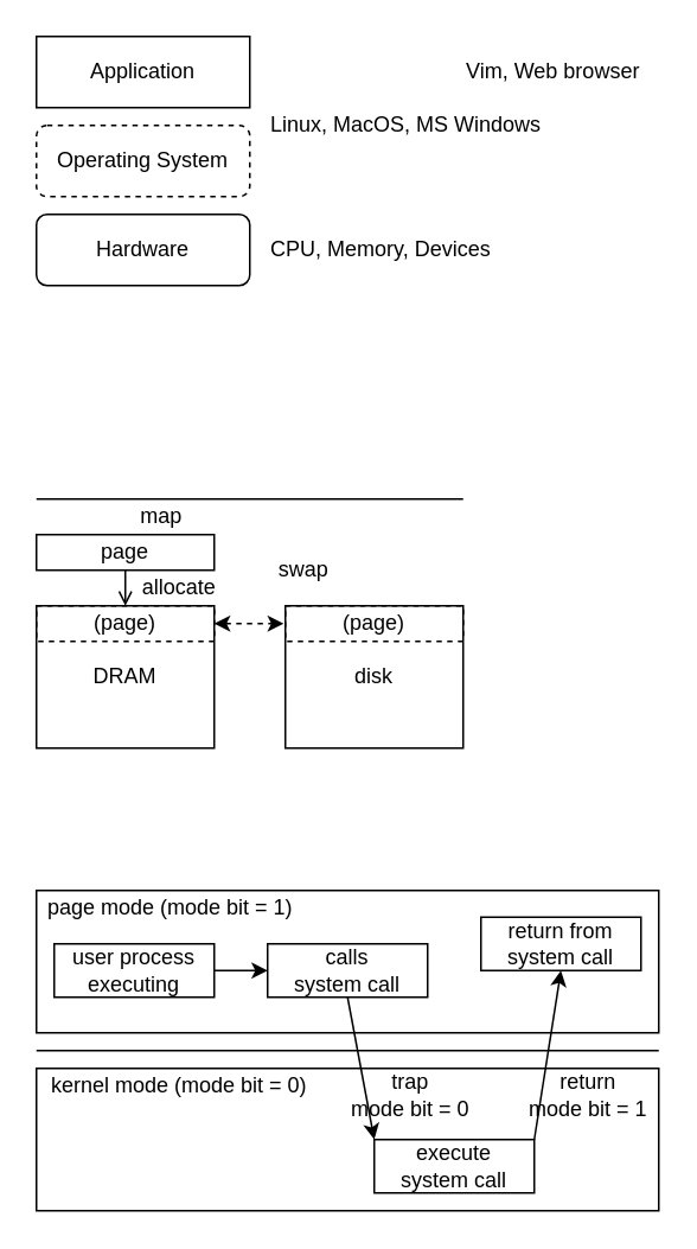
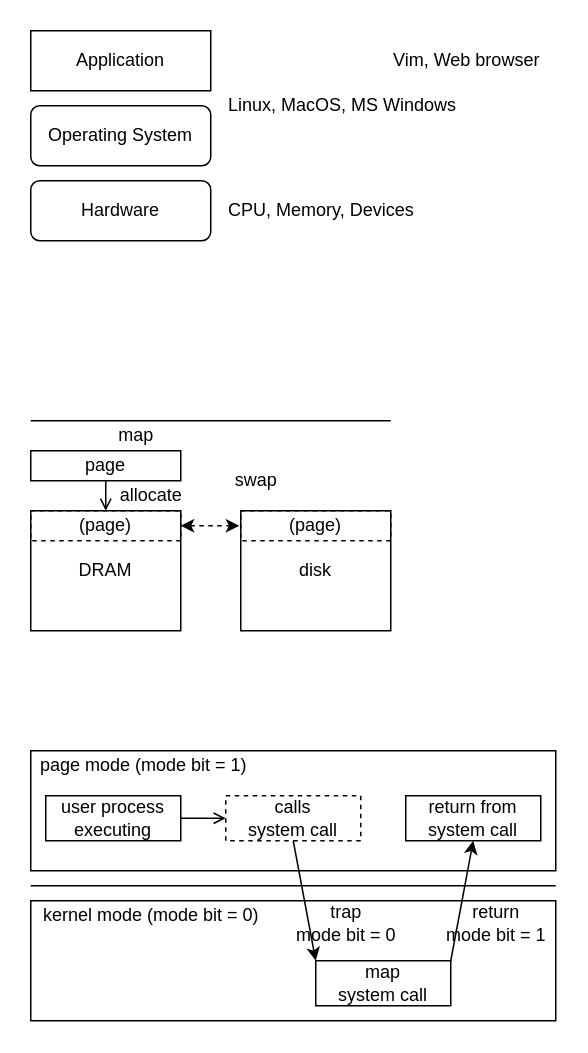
  <mxCell id="0" />
  <mxCell id="1" parent="0" />
- <mxCell id="2" value="Operating System" style="rounded=1;whiteSpace=wrap;html=1;fillColor=none;dashed=1;" parent="1" vertex="1"><mxGeometry x="20" y="70" width="120" height="40" as="geometry" /></mxCell>
+ <mxCell id="2" value="Operating System" style="rounded=1;whiteSpace=wrap;html=1;fillColor=none;" parent="1" vertex="1"><mxGeometry x="20" y="70" width="120" height="40" as="geometry" /></mxCell>
  <mxCell id="3" value="Hardware" style="rounded=1;whiteSpace=wrap;html=1;fillColor=none;" parent="1" vertex="1"><mxGeometry x="20" y="120" width="120" height="40" as="geometry" /></mxCell>
  <mxCell id="4" value="Application" style="whiteSpace=wrap;html=1;fillColor=none;rounded=0;" parent="1" vertex="1"><mxGeometry x="20" y="20" width="120" height="40" as="geometry" /></mxCell>
  <mxCell id="5" value="CPU, Memory, Devices" style="text;html=1;align=left;verticalAlign=middle;resizable=0;points=[];autosize=1;strokeColor=none;fillColor=none;" parent="1" vertex="1"><mxGeometry x="150" y="130" width="140" height="20" as="geometry" /></mxCell>
  <mxCell id="6" value="Linux, MacOS, MS Windows" style="text;html=1;align=left;verticalAlign=middle;resizable=0;points=[];autosize=1;strokeColor=none;fillColor=none;" parent="1" vertex="1"><mxGeometry x="150" y="60" width="170" height="20" as="geometry" /></mxCell>
  <mxCell id="7" value="Vim, Web browser" style="text;html=1;align=left;verticalAlign=middle;resizable=0;points=[];autosize=1;strokeColor=none;fillColor=none;" parent="1" vertex="1"><mxGeometry x="260" y="30" width="110" height="20" as="geometry" /></mxCell>
  <mxCell id="8" value="DRAM" style="rounded=0;whiteSpace=wrap;html=1;fillColor=none;" vertex="1" parent="1"><mxGeometry x="20" y="340" width="100" height="80" as="geometry" /></mxCell>
  <mxCell id="9" style="edgeStyle=orthogonalEdgeStyle;rounded=0;orthogonalLoop=1;jettySize=auto;html=1;exitX=0.5;exitY=1;exitDx=0;exitDy=0;entryX=0.5;entryY=0;entryDx=0;entryDy=0;startArrow=none;startFill=0;endArrow=open;" edge="1" parent="1" source="10" target="8"><mxGeometry relative="1" as="geometry" /></mxCell>
  <mxCell id="10" value="page" style="rounded=0;whiteSpace=wrap;html=1;fillColor=none;" vertex="1" parent="1"><mxGeometry x="20" y="300" width="100" height="20" as="geometry" /></mxCell>
  <mxCell id="11" value="" style="endArrow=none;html=1;rounded=0;" edge="1" parent="1"><mxGeometry width="50" height="50" relative="1" as="geometry"><mxPoint x="20" y="280" as="sourcePoint" /><mxPoint x="260" y="280" as="targetPoint" /></mxGeometry></mxCell>
  <mxCell id="12" style="edgeStyle=orthogonalEdgeStyle;rounded=0;orthogonalLoop=1;jettySize=auto;html=1;exitX=1;exitY=0.5;exitDx=0;exitDy=0;entryX=-0.01;entryY=0.125;entryDx=0;entryDy=0;entryPerimeter=0;startArrow=classic;startFill=1;dashed=1;" edge="1" parent="1" source="13" target="14"><mxGeometry relative="1" as="geometry" /></mxCell>
  <mxCell id="13" value="(page)" style="rounded=0;whiteSpace=wrap;html=1;fillColor=none;dashed=1;" vertex="1" parent="1"><mxGeometry x="20" y="340" width="100" height="20" as="geometry" /></mxCell>
  <mxCell id="14" value="disk" style="rounded=0;whiteSpace=wrap;html=1;fillColor=none;" vertex="1" parent="1"><mxGeometry x="160" y="340" width="100" height="80" as="geometry" /></mxCell>
  <mxCell id="15" value="swap" style="text;html=1;align=center;verticalAlign=middle;resizable=0;points=[];autosize=1;strokeColor=none;fillColor=none;" vertex="1" parent="1"><mxGeometry x="150" y="310" width="40" height="20" as="geometry" /></mxCell>
  <mxCell id="16" value="map" style="text;html=1;align=center;verticalAlign=middle;resizable=0;points=[];autosize=1;strokeColor=none;fillColor=none;" vertex="1" parent="1"><mxGeometry x="70" y="280" width="40" height="20" as="geometry" /></mxCell>
  <mxCell id="17" value="(page)" style="rounded=0;whiteSpace=wrap;html=1;fillColor=none;dashed=1;" vertex="1" parent="1"><mxGeometry x="160" y="340" width="100" height="20" as="geometry" /></mxCell>
  <mxCell id="18" value="allocate" style="text;html=1;align=center;verticalAlign=middle;resizable=0;points=[];autosize=1;strokeColor=none;fillColor=none;" vertex="1" parent="1"><mxGeometry x="70" y="320" width="60" height="20" as="geometry" /></mxCell>
  <mxCell id="19" value="" style="rounded=0;whiteSpace=wrap;html=1;fillColor=none;" vertex="1" parent="1"><mxGeometry x="20" y="500" width="350" height="80" as="geometry" /></mxCell>
  <mxCell id="20" value="" style="rounded=0;whiteSpace=wrap;html=1;fillColor=none;" vertex="1" parent="1"><mxGeometry x="20" y="600" width="350" height="80" as="geometry" /></mxCell>
  <mxCell id="21" value="" style="endArrow=none;html=1;rounded=0;" edge="1" parent="1"><mxGeometry width="50" height="50" relative="1" as="geometry"><mxPoint x="20" y="590" as="sourcePoint" /><mxPoint x="370" y="590" as="targetPoint" /></mxGeometry></mxCell>
  <mxCell id="22" value="page mode (mode bit = 1)" style="text;html=1;align=center;verticalAlign=middle;resizable=0;points=[];autosize=1;strokeColor=none;fillColor=none;" vertex="1" parent="1"><mxGeometry x="20" y="500" width="150" height="20" as="geometry" /></mxCell>
  <mxCell id="23" value="kernel mode (mode bit = 0)" style="text;html=1;align=center;verticalAlign=middle;resizable=0;points=[];autosize=1;strokeColor=none;fillColor=none;" vertex="1" parent="1"><mxGeometry x="20" y="600" width="160" height="20" as="geometry" /></mxCell>
- <mxCell id="24" style="edgeStyle=none;rounded=0;orthogonalLoop=1;jettySize=auto;html=1;exitX=1;exitY=0.5;exitDx=0;exitDy=0;entryX=0;entryY=0.5;entryDx=0;entryDy=0;startArrow=none;startFill=0;" edge="1" parent="1" source="25" target="27"><mxGeometry relative="1" as="geometry" /></mxCell>
+ <mxCell id="24" style="edgeStyle=none;rounded=0;orthogonalLoop=1;jettySize=auto;html=1;exitX=1;exitY=0.5;exitDx=0;exitDy=0;entryX=0;entryY=0.5;entryDx=0;entryDy=0;startArrow=none;startFill=0;endArrow=open;" edge="1" parent="1" source="25" target="27"><mxGeometry relative="1" as="geometry" /></mxCell>
  <mxCell id="25" value="user process&lt;br&gt;executing" style="rounded=0;whiteSpace=wrap;html=1;fillColor=none;" vertex="1" parent="1"><mxGeometry x="30" y="530" width="90" height="30" as="geometry" /></mxCell>
  <mxCell id="26" style="rounded=0;orthogonalLoop=1;jettySize=auto;html=1;exitX=0.5;exitY=1;exitDx=0;exitDy=0;entryX=0;entryY=0;entryDx=0;entryDy=0;startArrow=none;startFill=0;" edge="1" parent="1" source="27" target="30"><mxGeometry relative="1" as="geometry" /></mxCell>
- <mxCell id="27" value="calls&lt;br&gt;system call" style="rounded=0;whiteSpace=wrap;html=1;fillColor=none;" vertex="1" parent="1"><mxGeometry x="150" y="530" width="90" height="30" as="geometry" /></mxCell>
- <mxCell id="28" value="return from&lt;br&gt;system call" style="rounded=0;whiteSpace=wrap;html=1;fillColor=none;" vertex="1" parent="1"><mxGeometry x="270" y="515" width="90" height="30" as="geometry" /></mxCell>
+ <mxCell id="27" value="calls&lt;br&gt;system call" style="rounded=0;whiteSpace=wrap;html=1;fillColor=none;dashed=1;" vertex="1" parent="1"><mxGeometry x="150" y="530" width="90" height="30" as="geometry" /></mxCell>
+ <mxCell id="28" value="return from&lt;br&gt;system call" style="rounded=0;whiteSpace=wrap;html=1;fillColor=none;" vertex="1" parent="1"><mxGeometry x="270" y="530" width="90" height="30" as="geometry" /></mxCell>
  <mxCell id="29" style="edgeStyle=none;rounded=0;orthogonalLoop=1;jettySize=auto;html=1;exitX=1;exitY=0;exitDx=0;exitDy=0;entryX=0.5;entryY=1;entryDx=0;entryDy=0;startArrow=none;startFill=0;" edge="1" parent="1" source="30" target="28"><mxGeometry relative="1" as="geometry" /></mxCell>
- <mxCell id="30" value="execute&lt;br&gt;system call" style="rounded=0;whiteSpace=wrap;html=1;fillColor=none;" vertex="1" parent="1"><mxGeometry x="210" y="640" width="90" height="30" as="geometry" /></mxCell>
+ <mxCell id="30" value="map&lt;br&gt;system call" style="rounded=0;whiteSpace=wrap;html=1;fillColor=none;" vertex="1" parent="1"><mxGeometry x="210" y="640" width="90" height="30" as="geometry" /></mxCell>
  <mxCell id="31" value="trap&lt;br&gt;mode bit = 0" style="text;html=1;align=center;verticalAlign=middle;resizable=0;points=[];autosize=1;strokeColor=none;fillColor=none;" vertex="1" parent="1"><mxGeometry x="190" y="600" width="80" height="30" as="geometry" /></mxCell>
  <mxCell id="32" value="return&lt;br&gt;mode bit = 1" style="text;html=1;align=center;verticalAlign=middle;resizable=0;points=[];autosize=1;strokeColor=none;fillColor=none;" vertex="1" parent="1"><mxGeometry x="290" y="600" width="80" height="30" as="geometry" /></mxCell>
